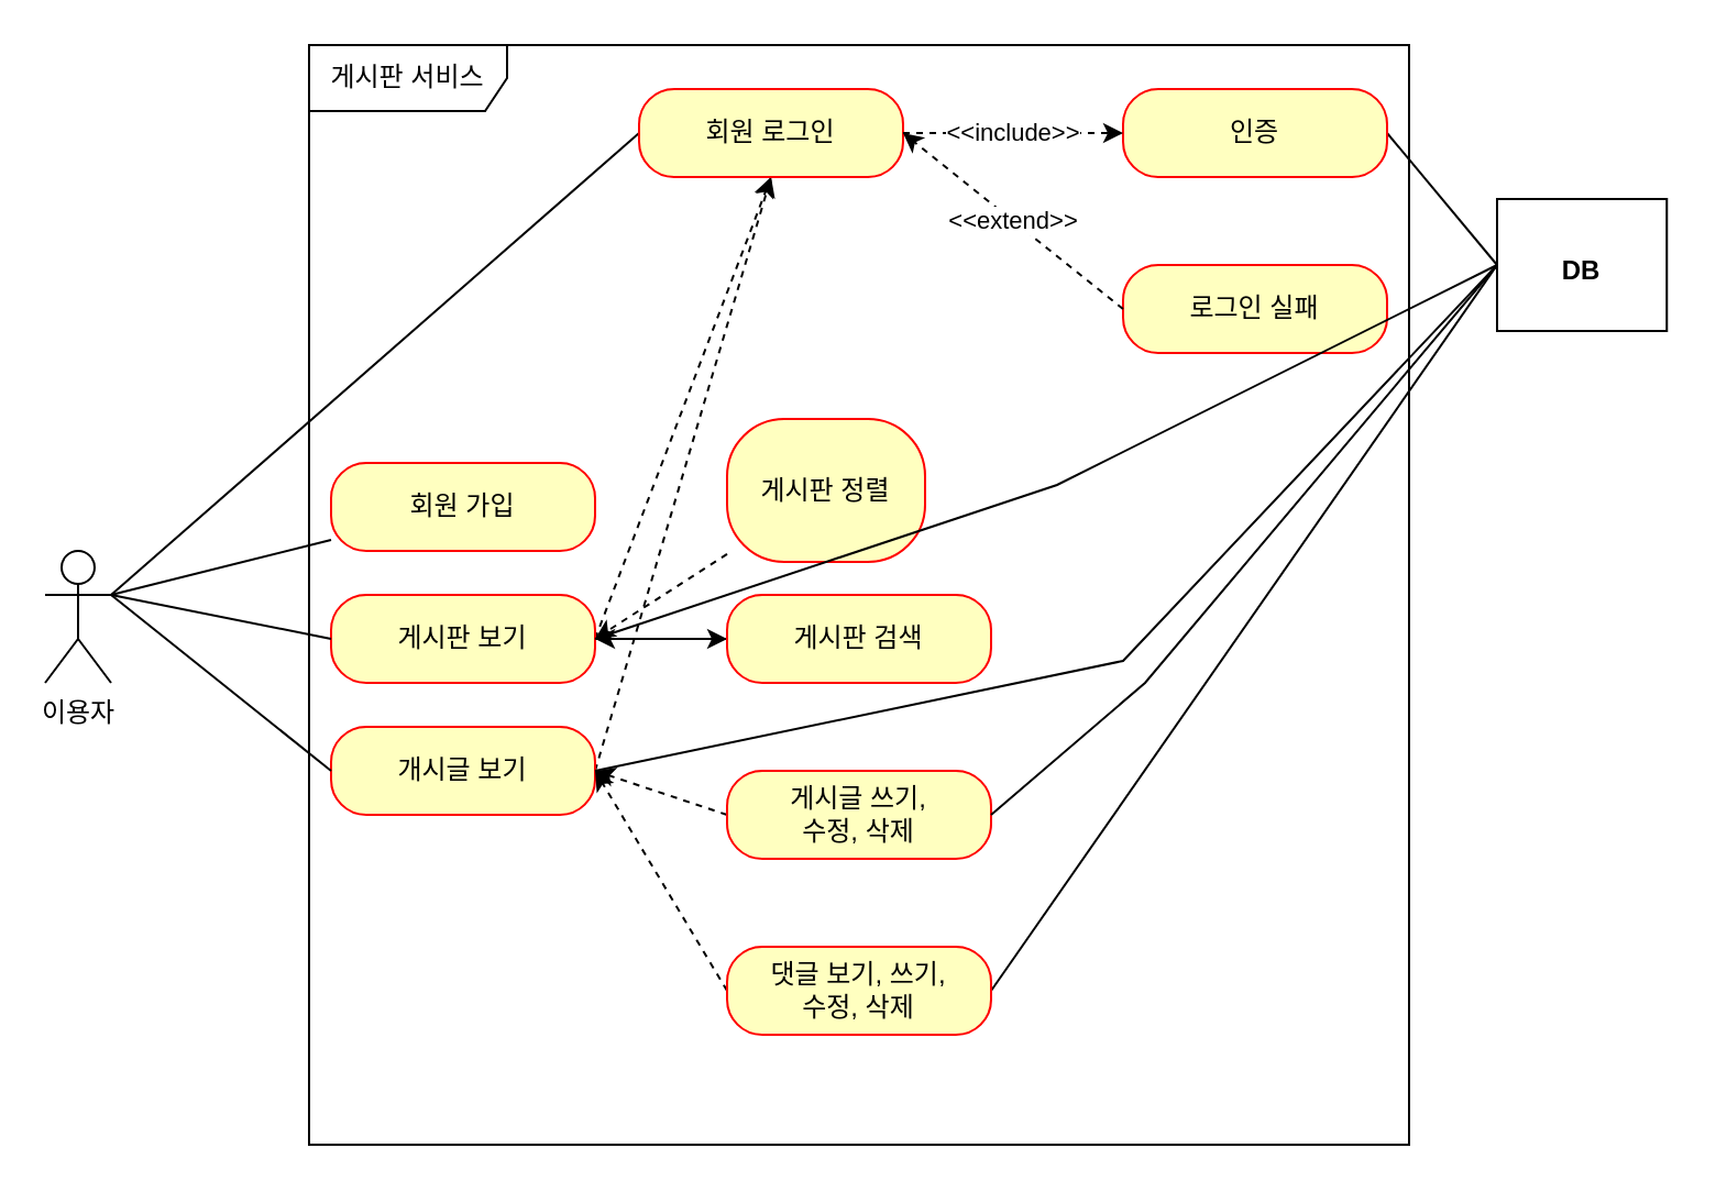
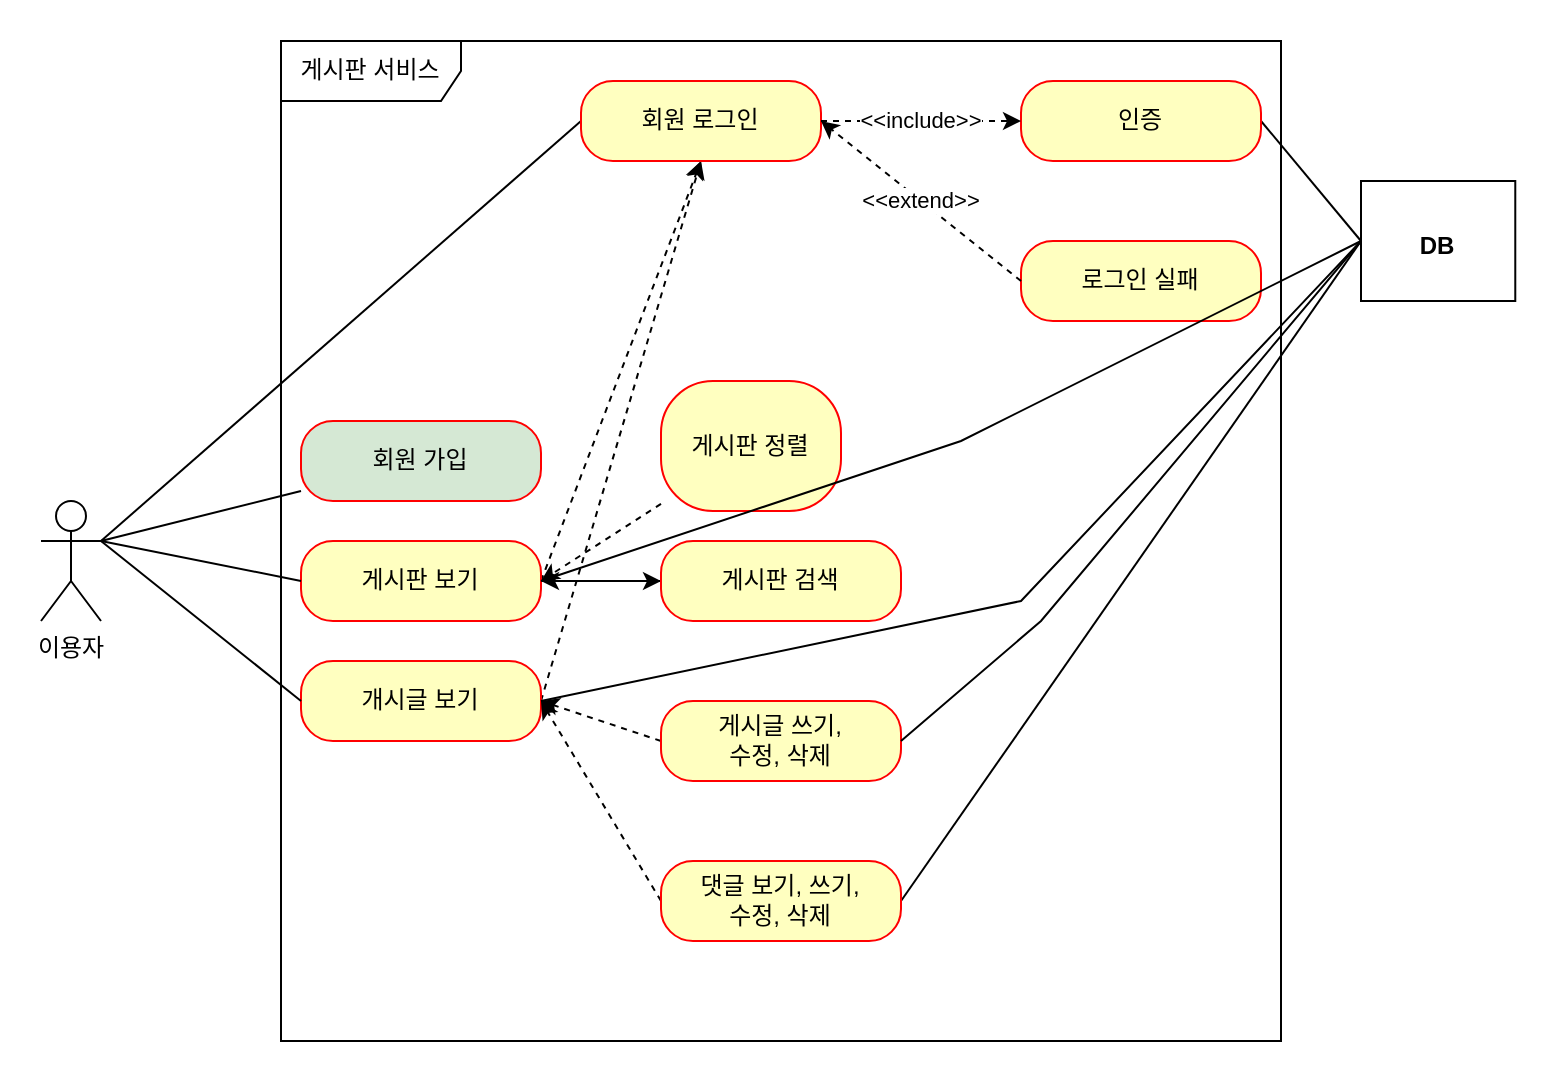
  <mxCell id="0" />
  <mxCell id="1" parent="0" />
  <mxCell id="2" value="이용자&lt;br&gt;" style="shape=umlActor;verticalLabelPosition=bottom;verticalAlign=top;html=1;" vertex="1" parent="1"><mxGeometry x="20" y="250" width="30" height="60" as="geometry" /></mxCell>
  <mxCell id="3" value="게시판 서비스" style="shape=umlFrame;whiteSpace=wrap;html=1;pointerEvents=0;width=90;height=30;" vertex="1" parent="1"><mxGeometry x="140" y="20" width="500" height="500" as="geometry" /></mxCell>
  <mxCell id="4" style="edgeStyle=orthogonalEdgeStyle;orthogonalLoop=1;jettySize=auto;html=1;endArrow=none;endFill=0;entryX=1;entryY=0.333;entryDx=0;entryDy=0;entryPerimeter=0;strokeColor=none;curved=1;" edge="1" parent="1" source="6" target="2"><mxGeometry relative="1" as="geometry"><mxPoint x="70" y="170" as="targetPoint" /><Array as="points"><mxPoint x="100" y="90" /><mxPoint x="100" y="100" /></Array></mxGeometry></mxCell>
  <mxCell id="5" style="orthogonalLoop=1;jettySize=auto;html=1;entryX=1;entryY=0.333;entryDx=0;entryDy=0;entryPerimeter=0;endArrow=none;endFill=0;rounded=0;strokeColor=default;" edge="1" parent="1" source="6" target="2"><mxGeometry relative="1" as="geometry" /></mxCell>
- <mxCell id="6" value="회원 가입&lt;br&gt;" style="rounded=1;whiteSpace=wrap;html=1;arcSize=40;fontColor=#000000;fillColor=#ffffc0;strokeColor=#ff0000;" vertex="1" parent="1"><mxGeometry x="150" y="210" width="120" height="40" as="geometry" /></mxCell>
+ <mxCell id="6" value="회원 가입&lt;br&gt;" style="rounded=1;whiteSpace=wrap;html=1;arcSize=40;fontColor=#000000;fillColor=#d5e8d4;strokeColor=#ff0000;" vertex="1" parent="1"><mxGeometry x="150" y="210" width="120" height="40" as="geometry" /></mxCell>
  <mxCell id="7" style="rounded=0;orthogonalLoop=1;jettySize=auto;html=1;entryX=0.5;entryY=1;entryDx=0;entryDy=0;dashed=1;exitX=1;exitY=0.5;exitDx=0;exitDy=0;" edge="1" parent="1" source="9" target="13"><mxGeometry relative="1" as="geometry" /></mxCell>
  <mxCell id="8" value="" style="edgeStyle=orthogonalEdgeStyle;rounded=0;orthogonalLoop=1;jettySize=auto;html=1;" edge="1" parent="1" source="9" target="20"><mxGeometry relative="1" as="geometry" /></mxCell>
  <mxCell id="9" value="게시판 보기" style="rounded=1;whiteSpace=wrap;html=1;arcSize=40;fontColor=#000000;fillColor=#ffffc0;strokeColor=#ff0000;" vertex="1" parent="1"><mxGeometry x="150" y="270" width="120" height="40" as="geometry" /></mxCell>
  <mxCell id="10" style="rounded=0;orthogonalLoop=1;jettySize=auto;html=1;dashed=1;exitX=1;exitY=0.5;exitDx=0;exitDy=0;entryX=0.5;entryY=1;entryDx=0;entryDy=0;" edge="1" parent="1" source="11" target="13"><mxGeometry relative="1" as="geometry"><mxPoint x="330" y="80" as="targetPoint" /></mxGeometry></mxCell>
  <mxCell id="11" value="개시글 보기" style="rounded=1;whiteSpace=wrap;html=1;arcSize=40;fontColor=#000000;fillColor=#ffffc0;strokeColor=#ff0000;" vertex="1" parent="1"><mxGeometry x="150" y="330" width="120" height="40" as="geometry" /></mxCell>
  <mxCell id="12" style="rounded=0;orthogonalLoop=1;jettySize=auto;html=1;endArrow=none;endFill=0;exitX=0;exitY=0.5;exitDx=0;exitDy=0;" edge="1" parent="1" source="13"><mxGeometry relative="1" as="geometry"><mxPoint x="50" y="270" as="targetPoint" /></mxGeometry></mxCell>
  <mxCell id="13" value="회원 로그인&lt;br&gt;" style="rounded=1;whiteSpace=wrap;html=1;arcSize=40;fontColor=#000000;fillColor=#ffffc0;strokeColor=#ff0000;" vertex="1" parent="1"><mxGeometry x="290" y="40" width="120" height="40" as="geometry" /></mxCell>
  <mxCell id="14" style="rounded=0;orthogonalLoop=1;jettySize=auto;html=1;entryX=0;entryY=0.5;entryDx=0;entryDy=0;exitX=1;exitY=0.5;exitDx=0;exitDy=0;endArrow=none;endFill=0;" edge="1" parent="1" source="15" target="30"><mxGeometry relative="1" as="geometry"><mxPoint x="650" y="60" as="targetPoint" /></mxGeometry></mxCell>
  <mxCell id="15" value="인증&lt;br&gt;" style="rounded=1;whiteSpace=wrap;html=1;arcSize=40;fontColor=#000000;fillColor=#ffffc0;strokeColor=#ff0000;" vertex="1" parent="1"><mxGeometry x="510" y="40" width="120" height="40" as="geometry" /></mxCell>
  <mxCell id="16" value="로그인 실패&lt;br&gt;" style="rounded=1;whiteSpace=wrap;html=1;arcSize=40;fontColor=#000000;fillColor=#ffffc0;strokeColor=#ff0000;" vertex="1" parent="1"><mxGeometry x="510" y="120" width="120" height="40" as="geometry" /></mxCell>
  <mxCell id="17" style="rounded=0;orthogonalLoop=1;jettySize=auto;html=1;entryX=1;entryY=0.5;entryDx=0;entryDy=0;dashed=1;" edge="1" parent="1" source="18" target="9"><mxGeometry relative="1" as="geometry" /></mxCell>
  <mxCell id="18" value="게시판 정렬" style="rounded=1;whiteSpace=wrap;html=1;arcSize=40;fontColor=#000000;fillColor=#ffffc0;strokeColor=#ff0000;" vertex="1" parent="1"><mxGeometry x="330" y="190" width="90" height="65" as="geometry" /></mxCell>
  <mxCell id="19" style="rounded=0;orthogonalLoop=1;jettySize=auto;html=1;dashed=1;" edge="1" parent="1" source="20"><mxGeometry relative="1" as="geometry"><mxPoint x="270" y="290" as="targetPoint" /></mxGeometry></mxCell>
  <mxCell id="20" value="게시판 검색&lt;br&gt;" style="rounded=1;whiteSpace=wrap;html=1;arcSize=40;fontColor=#000000;fillColor=#ffffc0;strokeColor=#ff0000;" vertex="1" parent="1"><mxGeometry x="330" y="270" width="120" height="40" as="geometry" /></mxCell>
  <mxCell id="21" style="rounded=0;orthogonalLoop=1;jettySize=auto;html=1;entryX=1;entryY=0.5;entryDx=0;entryDy=0;dashed=1;exitX=0;exitY=0.5;exitDx=0;exitDy=0;" edge="1" parent="1" source="22" target="11"><mxGeometry relative="1" as="geometry" /></mxCell>
  <mxCell id="22" value="게시글 쓰기, &lt;br&gt;수정, 삭제" style="rounded=1;whiteSpace=wrap;html=1;arcSize=40;fontColor=#000000;fillColor=#ffffc0;strokeColor=#ff0000;" vertex="1" parent="1"><mxGeometry x="330" y="350" width="120" height="40" as="geometry" /></mxCell>
  <mxCell id="23" style="rounded=0;orthogonalLoop=1;jettySize=auto;html=1;entryX=1;entryY=0.5;entryDx=0;entryDy=0;dashed=1;exitX=0;exitY=0.5;exitDx=0;exitDy=0;" edge="1" parent="1" source="25" target="11"><mxGeometry relative="1" as="geometry" /></mxCell>
  <mxCell id="24" style="rounded=0;orthogonalLoop=1;jettySize=auto;html=1;exitX=1;exitY=0.5;exitDx=0;exitDy=0;entryX=0;entryY=0.5;entryDx=0;entryDy=0;endArrow=none;endFill=0;" edge="1" parent="1" source="25" target="30"><mxGeometry relative="1" as="geometry" /></mxCell>
  <mxCell id="25" value="댓글 보기, 쓰기,&lt;br&gt;수정, 삭제" style="rounded=1;whiteSpace=wrap;html=1;arcSize=40;fontColor=#000000;fillColor=#ffffc0;strokeColor=#ff0000;" vertex="1" parent="1"><mxGeometry x="330" y="430" width="120" height="40" as="geometry" /></mxCell>
  <mxCell id="26" style="orthogonalLoop=1;jettySize=auto;html=1;endArrow=none;endFill=0;rounded=0;strokeColor=default;exitX=0;exitY=0.5;exitDx=0;exitDy=0;" edge="1" parent="1" source="11"><mxGeometry relative="1" as="geometry"><mxPoint x="180" y="253" as="sourcePoint" /><mxPoint x="50" y="270" as="targetPoint" /></mxGeometry></mxCell>
  <mxCell id="27" style="orthogonalLoop=1;jettySize=auto;html=1;endArrow=none;endFill=0;rounded=0;strokeColor=default;exitX=0;exitY=0.5;exitDx=0;exitDy=0;" edge="1" parent="1" source="9"><mxGeometry relative="1" as="geometry"><mxPoint x="190" y="263" as="sourcePoint" /><mxPoint x="50" y="270" as="targetPoint" /></mxGeometry></mxCell>
  <mxCell id="28" value="&amp;lt;&amp;lt;include&amp;gt;&amp;gt;&lt;br&gt;" style="orthogonalLoop=1;jettySize=auto;html=1;entryX=0;entryY=0.5;entryDx=0;entryDy=0;endArrow=classic;endFill=1;rounded=0;strokeColor=default;exitX=1;exitY=0.5;exitDx=0;exitDy=0;dashed=1;" edge="1" parent="1" source="13" target="15"><mxGeometry relative="1" as="geometry"><mxPoint x="200" y="273" as="sourcePoint" /><mxPoint x="80" y="300" as="targetPoint" /></mxGeometry></mxCell>
  <mxCell id="29" value="&amp;lt;&amp;lt;extend&amp;gt;&amp;gt;&lt;br&gt;" style="orthogonalLoop=1;jettySize=auto;html=1;entryX=1;entryY=0.5;entryDx=0;entryDy=0;endArrow=classic;endFill=1;rounded=0;strokeColor=default;exitX=0;exitY=0.5;exitDx=0;exitDy=0;dashed=1;" edge="1" parent="1" source="16" target="13"><mxGeometry relative="1" as="geometry"><mxPoint x="480" y="150" as="sourcePoint" /><mxPoint x="360" y="177" as="targetPoint" /></mxGeometry></mxCell>
  <mxCell id="30" value="&lt;p style=&quot;text-align: center; margin: 6px 0px 0px;&quot;&gt;&lt;span style=&quot;background-color: initial;&quot;&gt;&lt;b&gt;&lt;br&gt;&lt;/b&gt;&lt;/span&gt;&lt;/p&gt;&lt;p style=&quot;text-align: center; margin: 6px 0px 0px;&quot;&gt;&lt;span style=&quot;background-color: initial;&quot;&gt;&lt;b&gt;DB&lt;/b&gt;&lt;/span&gt;&lt;br&gt;&lt;/p&gt;" style="align=left;overflow=fill;html=1;dropTarget=0;whiteSpace=wrap;" vertex="1" parent="1"><mxGeometry x="680" y="90" width="77.14" height="60" as="geometry" /></mxCell>
  <mxCell id="31" style="rounded=0;orthogonalLoop=1;jettySize=auto;html=1;entryX=0;entryY=0.5;entryDx=0;entryDy=0;exitX=1;exitY=0.5;exitDx=0;exitDy=0;endArrow=none;endFill=0;" edge="1" parent="1" source="9" target="30"><mxGeometry relative="1" as="geometry"><mxPoint x="690" y="130" as="targetPoint" /><mxPoint x="640" y="70" as="sourcePoint" /><Array as="points"><mxPoint x="480" y="220" /></Array></mxGeometry></mxCell>
  <mxCell id="32" style="rounded=0;orthogonalLoop=1;jettySize=auto;html=1;entryX=0;entryY=0.5;entryDx=0;entryDy=0;exitX=1;exitY=0.5;exitDx=0;exitDy=0;endArrow=none;endFill=0;" edge="1" parent="1" source="11" target="30"><mxGeometry relative="1" as="geometry"><mxPoint x="690" y="130" as="targetPoint" /><mxPoint x="280" y="300" as="sourcePoint" /><Array as="points"><mxPoint x="510" y="300" /></Array></mxGeometry></mxCell>
  <mxCell id="33" style="rounded=0;orthogonalLoop=1;jettySize=auto;html=1;entryX=0;entryY=0.5;entryDx=0;entryDy=0;exitX=1;exitY=0.5;exitDx=0;exitDy=0;endArrow=none;endFill=0;" edge="1" parent="1" source="22" target="30"><mxGeometry relative="1" as="geometry"><mxPoint x="690" y="130" as="targetPoint" /><mxPoint x="280" y="360" as="sourcePoint" /><Array as="points"><mxPoint x="520" y="310" /></Array></mxGeometry></mxCell>
